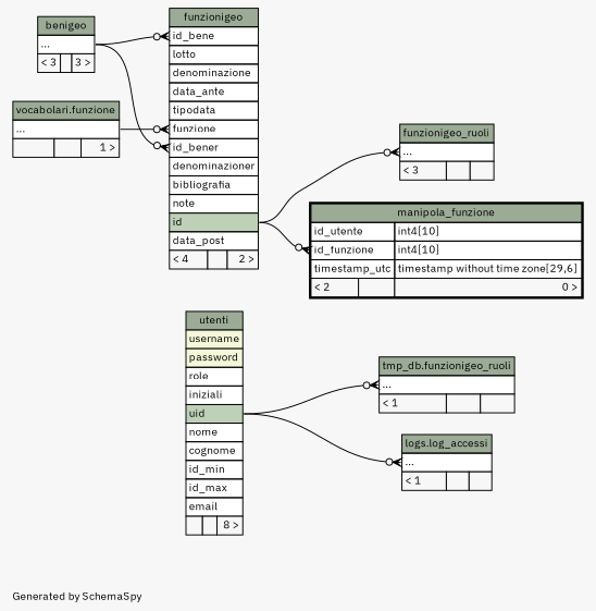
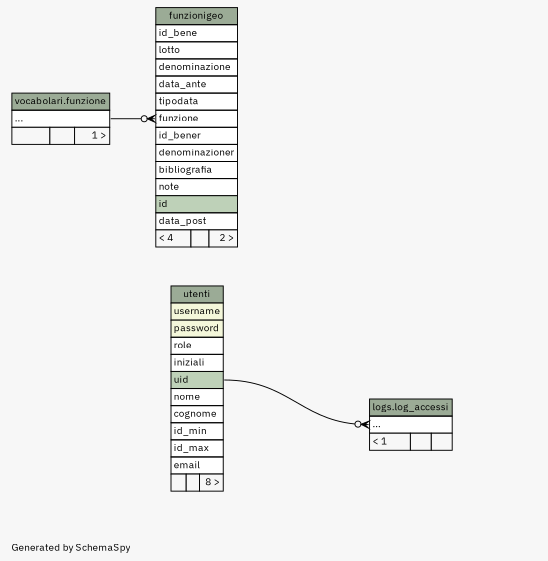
  digraph {
    bgcolor="#f7f7f7"
    fontname="IBM Plex Sans"
    fontsize=11
    label="\nGenerated by SchemaSpy"
    labeljust=l
    nodesep=0.18
    rankdir=RL
    ranksep=0.46
    node [fontname="IBM Plex Sans" fontsize=11 shape=plaintext]
    edge [arrowhead=none arrowsize=0.8 arrowtail=crowodot dir=back fontname="IBM Plex Sans" headport="elipses:e" tailport="elipses:w"]
    n1 [label=<     <TABLE BORDER="0" CELLBORDER="1" CELLSPACING="0" BGCOLOR="#ffffff">       <TR><TD COLSPAN="3" BGCOLOR="#9bab96" ALIGN="CENTER">utenti</TD></TR>       <TR><TD PORT="username" COLSPAN="3" BGCOLOR="#f4f7da" ALIGN="LEFT">username</TD></TR>       <TR><TD PORT="password" COLSPAN="3" BGCOLOR="#f4f7da" ALIGN="LEFT">password</TD></TR>       <TR><TD PORT="role" COLSPAN="3" ALIGN="LEFT">role</TD></TR>       <TR><TD PORT="iniziali" COLSPAN="3" ALIGN="LEFT">iniziali</TD></TR>       <TR><TD PORT="uid" COLSPAN="3" BGCOLOR="#bed1b8" ALIGN="LEFT">uid</TD></TR>       <TR><TD PORT="nome" COLSPAN="3" ALIGN="LEFT">nome</TD></TR>       <TR><TD PORT="cognome" COLSPAN="3" ALIGN="LEFT">cognome</TD></TR>       <TR><TD PORT="id_min" COLSPAN="3" ALIGN="LEFT">id_min</TD></TR>       <TR><TD PORT="id_max" COLSPAN="3" ALIGN="LEFT">id_max</TD></TR>       <TR><TD PORT="email" COLSPAN="3" ALIGN="LEFT">email</TD></TR>       <TR><TD ALIGN="LEFT" BGCOLOR="#f7f7f7">  </TD><TD ALIGN="RIGHT" BGCOLOR="#f7f7f7">  </TD><TD ALIGN="RIGHT" BGCOLOR="#f7f7f7">8 &gt;</TD></TR>     </TABLE>>]
    n2 [label=<     <TABLE BORDER="0" CELLBORDER="1" CELLSPACING="0" BGCOLOR="#ffffff">       <TR><TD COLSPAN="3" BGCOLOR="#9bab96" ALIGN="CENTER">funzionigeo</TD></TR>       <TR><TD PORT="id_bene" COLSPAN="3" ALIGN="LEFT">id_bene</TD></TR>       <TR><TD PORT="lotto" COLSPAN="3" ALIGN="LEFT">lotto</TD></TR>       <TR><TD PORT="denominazione" COLSPAN="3" ALIGN="LEFT">denominazione</TD></TR>       <TR><TD PORT="data_ante" COLSPAN="3" ALIGN="LEFT">data_ante</TD></TR>       <TR><TD PORT="tipodata" COLSPAN="3" ALIGN="LEFT">tipodata</TD></TR>       <TR><TD PORT="funzione" COLSPAN="3" ALIGN="LEFT">funzione</TD></TR>       <TR><TD PORT="id_bener" COLSPAN="3" ALIGN="LEFT">id_bener</TD></TR>       <TR><TD PORT="denominazioner" COLSPAN="3" ALIGN="LEFT">denominazioner</TD></TR>       <TR><TD PORT="bibliografia" COLSPAN="3" ALIGN="LEFT">bibliografia</TD></TR>       <TR><TD PORT="note" COLSPAN="3" ALIGN="LEFT">note</TD></TR>       <TR><TD PORT="id" COLSPAN="3" BGCOLOR="#bed1b8" ALIGN="LEFT">id</TD></TR>       <TR><TD PORT="data_post" COLSPAN="3" ALIGN="LEFT">data_post</TD></TR>       <TR><TD ALIGN="LEFT" BGCOLOR="#f7f7f7">&lt; 4</TD><TD ALIGN="RIGHT" BGCOLOR="#f7f7f7">  </TD><TD ALIGN="RIGHT" BGCOLOR="#f7f7f7">2 &gt;</TD></TR>     </TABLE>>]
    n3 [label=<     <TABLE BORDER="0" CELLBORDER="1" CELLSPACING="0" BGCOLOR="#ffffff">       <TR><TD COLSPAN="3" BGCOLOR="#9bab96" ALIGN="CENTER">vocabolari.funzione</TD></TR>       <TR><TD PORT="elipses" COLSPAN="3" ALIGN="LEFT">...</TD></TR>       <TR><TD ALIGN="LEFT" BGCOLOR="#f7f7f7">  </TD><TD ALIGN="RIGHT" BGCOLOR="#f7f7f7">  </TD><TD ALIGN="RIGHT" BGCOLOR="#f7f7f7">1 &gt;</TD></TR>     </TABLE>>]
-   n4 [label=<     <TABLE BORDER="0" CELLBORDER="1" CELLSPACING="0" BGCOLOR="#ffffff">       <TR><TD COLSPAN="3" BGCOLOR="#9bab96" ALIGN="CENTER">benigeo</TD></TR>       <TR><TD PORT="elipses" COLSPAN="3" ALIGN="LEFT">...</TD></TR>       <TR><TD ALIGN="LEFT" BGCOLOR="#f7f7f7">&lt; 3</TD><TD ALIGN="RIGHT" BGCOLOR="#f7f7f7">  </TD><TD ALIGN="RIGHT" BGCOLOR="#f7f7f7">3 &gt;</TD></TR>     </TABLE>>]
-   n5 [label=<     <TABLE BORDER="0" CELLBORDER="1" CELLSPACING="0" BGCOLOR="#ffffff">       <TR><TD COLSPAN="3" BGCOLOR="#9bab96" ALIGN="CENTER">funzionigeo_ruoli</TD></TR>       <TR><TD PORT="elipses" COLSPAN="3" ALIGN="LEFT">...</TD></TR>       <TR><TD ALIGN="LEFT" BGCOLOR="#f7f7f7">&lt; 3</TD><TD ALIGN="RIGHT" BGCOLOR="#f7f7f7">  </TD><TD ALIGN="RIGHT" BGCOLOR="#f7f7f7">  </TD></TR>     </TABLE>>]
-   n6 [label=<     <TABLE BORDER="0" CELLBORDER="1" CELLSPACING="0" BGCOLOR="#ffffff">       <TR><TD COLSPAN="3" BGCOLOR="#9bab96" ALIGN="CENTER">tmp_db.funzionigeo_ruoli</TD></TR>       <TR><TD PORT="elipses" COLSPAN="3" ALIGN="LEFT">...</TD></TR>       <TR><TD ALIGN="LEFT" BGCOLOR="#f7f7f7">&lt; 1</TD><TD ALIGN="RIGHT" BGCOLOR="#f7f7f7">  </TD><TD ALIGN="RIGHT" BGCOLOR="#f7f7f7">  </TD></TR>     </TABLE>>]
    n7 [label=<     <TABLE BORDER="0" CELLBORDER="1" CELLSPACING="0" BGCOLOR="#ffffff">       <TR><TD COLSPAN="3" BGCOLOR="#9bab96" ALIGN="CENTER">logs.log_accessi</TD></TR>       <TR><TD PORT="elipses" COLSPAN="3" ALIGN="LEFT">...</TD></TR>       <TR><TD ALIGN="LEFT" BGCOLOR="#f7f7f7">&lt; 1</TD><TD ALIGN="RIGHT" BGCOLOR="#f7f7f7">  </TD><TD ALIGN="RIGHT" BGCOLOR="#f7f7f7">  </TD></TR>     </TABLE>>]
-   n8 [label=<     <TABLE BORDER="2" CELLBORDER="1" CELLSPACING="0" BGCOLOR="#ffffff">       <TR><TD COLSPAN="3" BGCOLOR="#9bab96" ALIGN="CENTER">manipola_funzione</TD></TR>       <TR><TD PORT="id_utente" COLSPAN="2" ALIGN="LEFT">id_utente</TD><TD PORT="id_utente.type" ALIGN="LEFT">int4[10]</TD></TR>       <TR><TD PORT="id_funzione" COLSPAN="2" ALIGN="LEFT">id_funzione</TD><TD PORT="id_funzione.type" ALIGN="LEFT">int4[10]</TD></TR>       <TR><TD PORT="timestamp_utc" COLSPAN="2" ALIGN="LEFT">timestamp_utc</TD><TD PORT="timestamp_utc.type" ALIGN="LEFT">timestamp without time zone[29,6]</TD></TR>       <TR><TD ALIGN="LEFT" BGCOLOR="#f7f7f7">&lt; 2</TD><TD ALIGN="RIGHT" BGCOLOR="#f7f7f7">  </TD><TD ALIGN="RIGHT" BGCOLOR="#f7f7f7">0 &gt;</TD></TR>     </TABLE>>]
    n2 -> n3 [tailport="funzione:w"]
-   n2 -> n4 [tailport="id_bene:w"]
-   n2 -> n4 [tailport="id_bener:w"]
-   n5 -> n2 [headport="id:e"]
-   n6 -> n1 [headport="uid:e"]
    n7 -> n1 [headport="uid:e"]
-   n8 -> n2 [headport="id:e" tailport="id_funzione:w"]
  }
